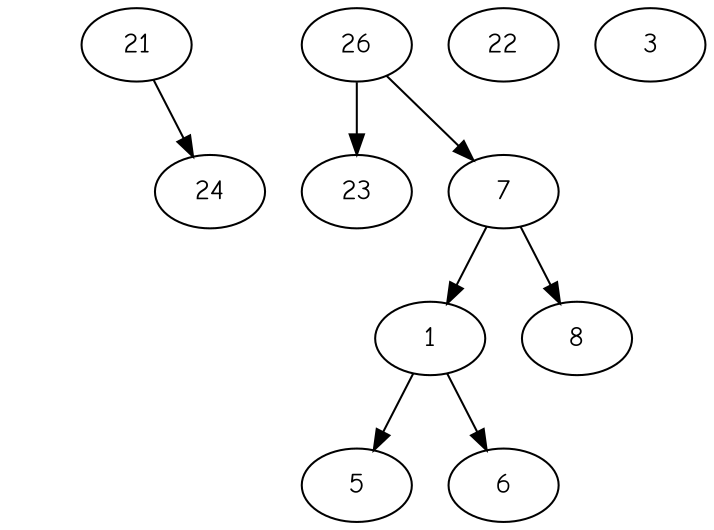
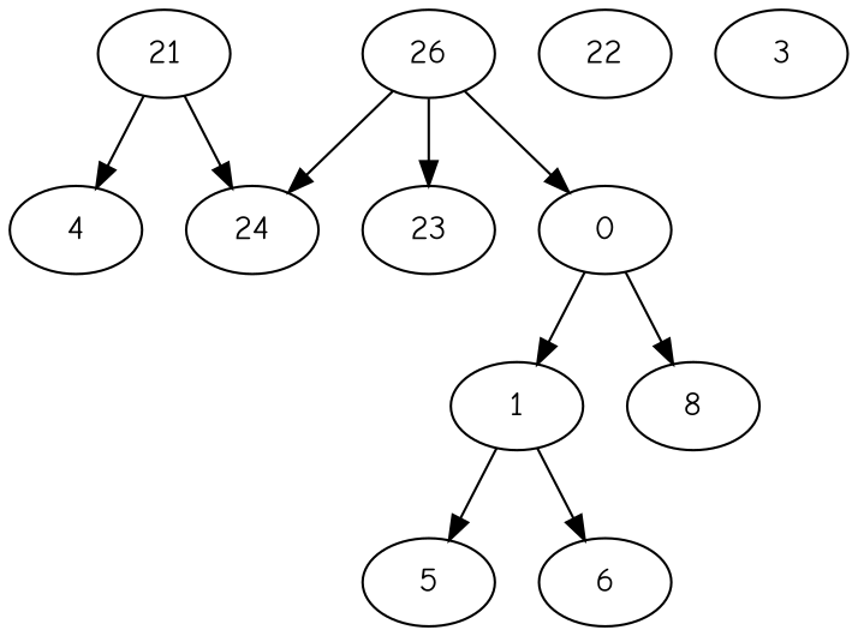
  digraph {
    fontname="Comic Neue"
    node [Processor=0 Start=0 Weight=4 fontname="Comic Neue"]
    edge [Weight=4 fontname="Comic Neue"]
    21 [Weight=3]
    24 [Start=11]
+   4 [Start=151 Weight=40]
    n4 [Processor=1 label=26]
    23 [Start=5 Weight=6]
-   0 [Processor=1 Start=4 Weight=50 label=7]
+   0 [Processor=1 Start=4 Weight=50]
    1 [Processor=1 Start=54 Weight=70]
    n8 [Start=61 Weight=90 label=8]
    22 [Processor=3 Weight=5]
    5 [Start=191 Weight=20]
    6 [Processor=1 Start=124 Weight=100]
    3 [Processor=2 Weight=100]
    21 -> 24 [Weight=3]
+   21 -> 4 [Weight=10]
+   n4 -> 24
    n4 -> 23 [Weight=1]
    n4 -> 0
    0 -> 1 [Weight=9]
    0 -> n8 [Weight=7]
    1 -> 5 [Weight=7]
    1 -> 6 [Weight=5]
  }
